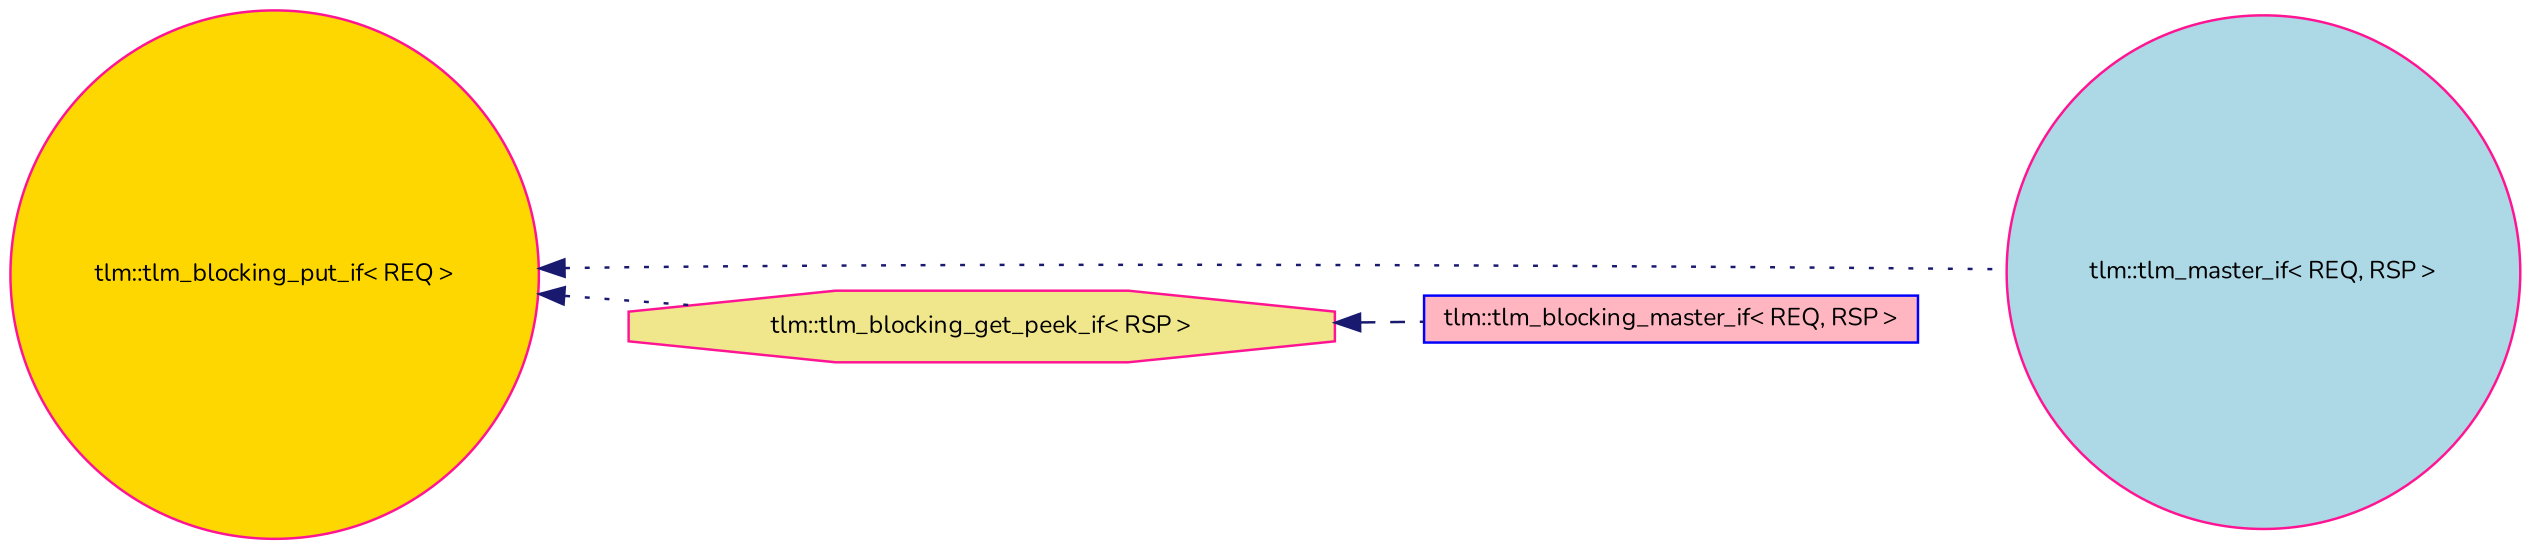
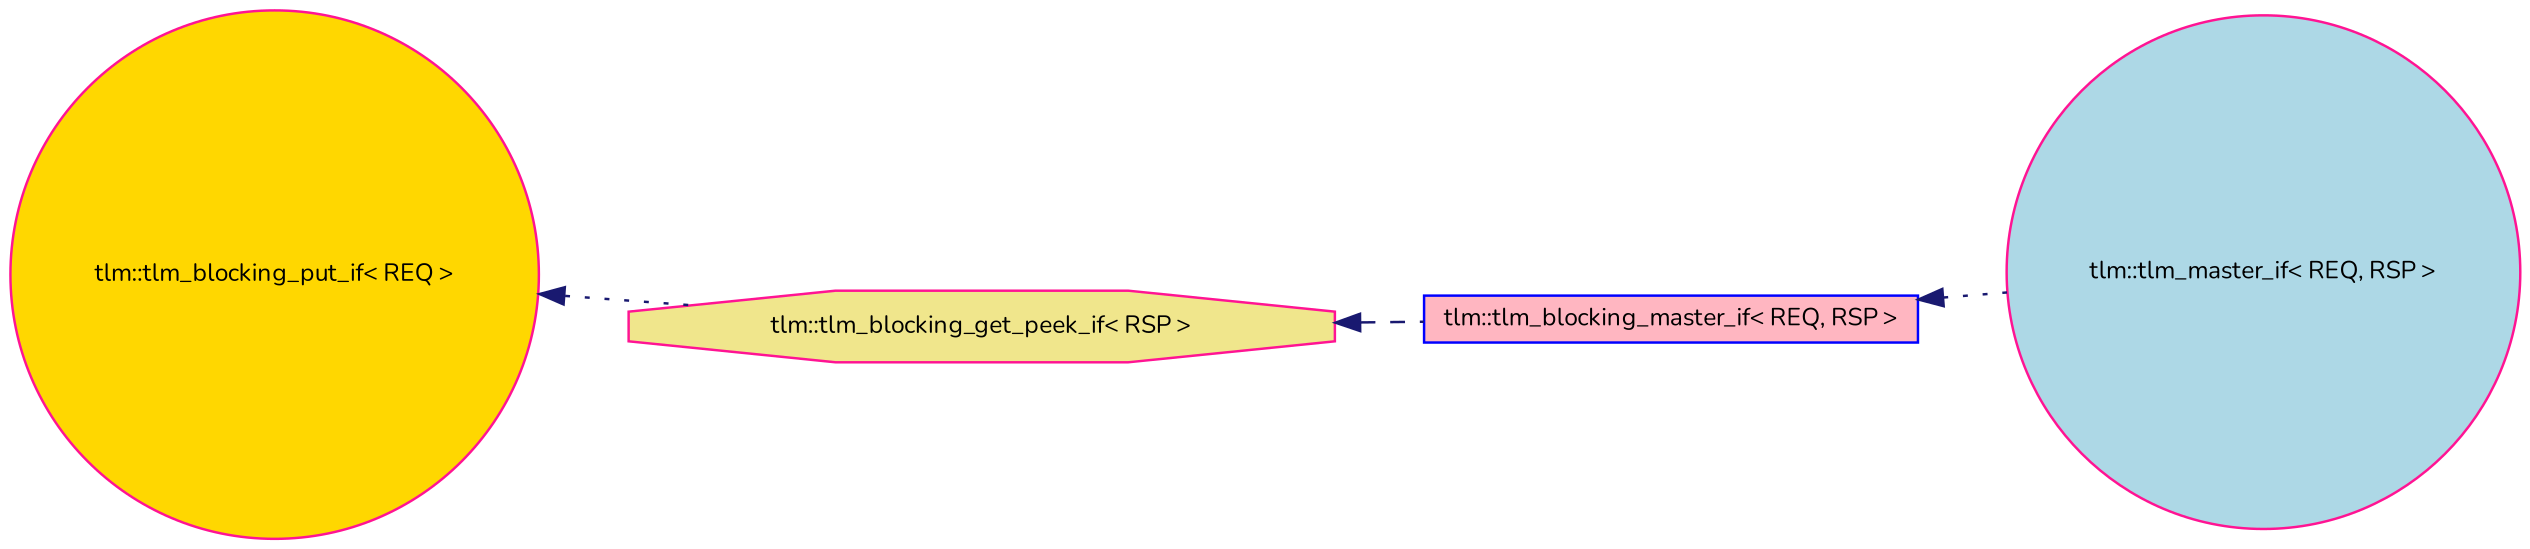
  digraph {
    fontname=Nunito
    rankdir=LR
    node [color=deeppink fontname=Nunito fontsize=10 shape=circle style=filled]
    edge [color=midnightblue dir=back fontname=Nunito fontsize=10 labelfontname=FreeSans labelfontsize=10 style=dotted]
    n1 [color=blue fillcolor=lightpink fontcolor=black height=0.2 label="tlm::tlm_blocking_master_if\< REQ, RSP \>" shape=box width=0.4]
    n2 [fillcolor=lightblue height=0.2 label="tlm::tlm_master_if\< REQ, RSP \>" width=0.4]
    n3 [fillcolor=gold height=0.2 label="tlm::tlm_blocking_put_if\< REQ \>" width=0.4]
    n4 [fillcolor=khaki height=0.2 label="tlm::tlm_blocking_get_peek_if\< RSP \>" shape=octagon width=0.4]
-   n3 -> n2
+   n1 -> n2
    n3 -> n4
    n4 -> n1 [style=dashed]
  }
